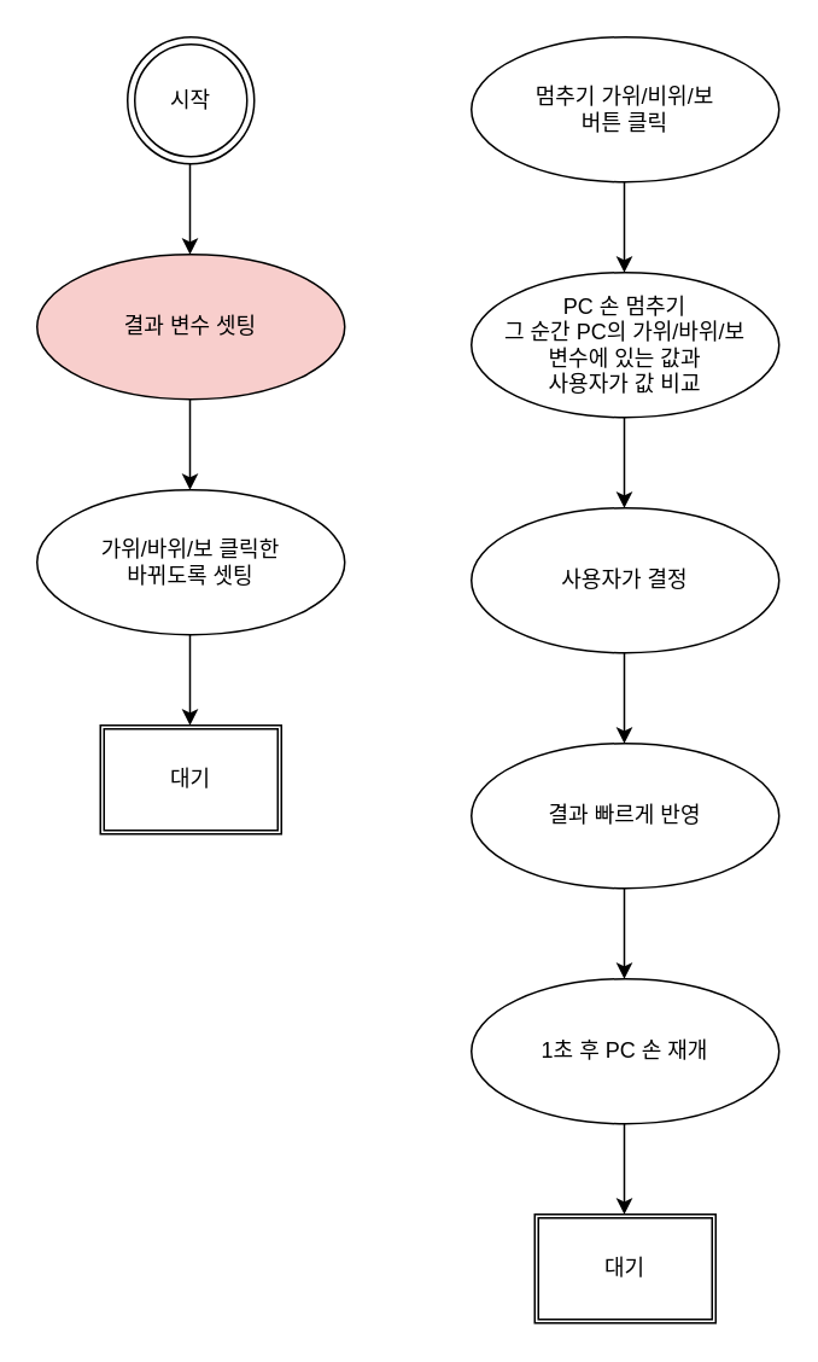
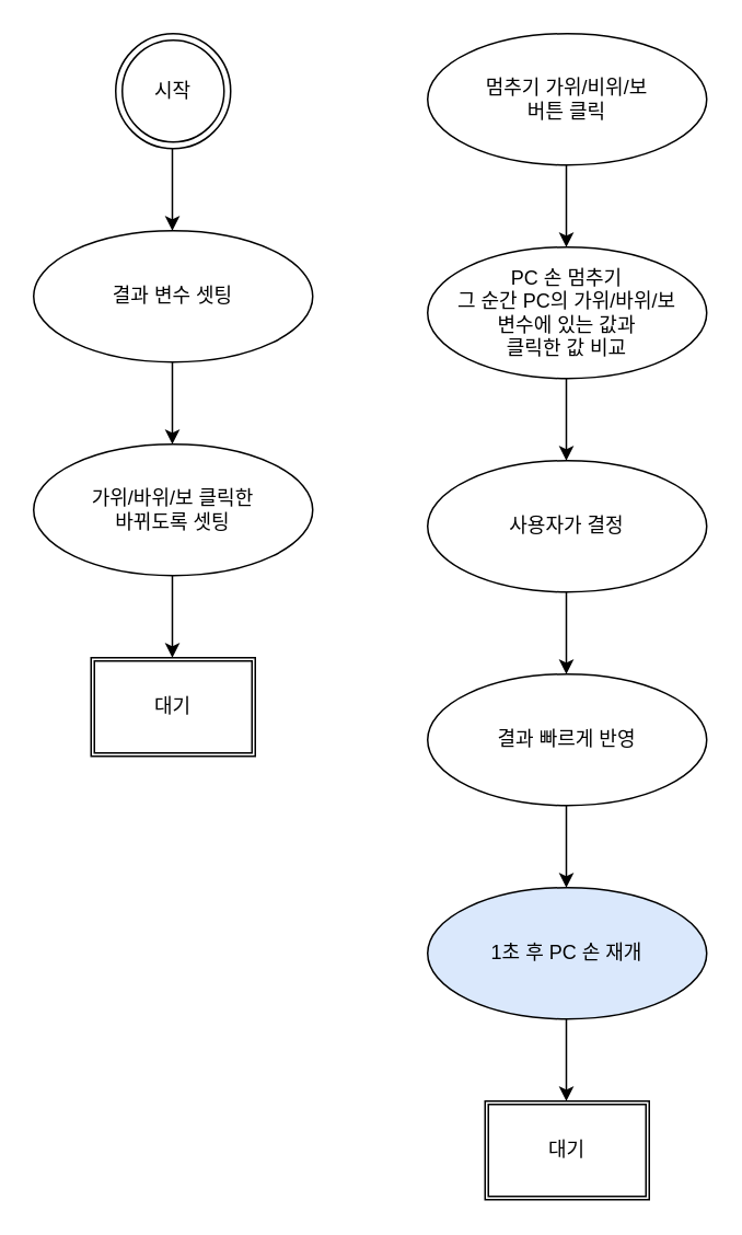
  <mxCell id="0" />
  <mxCell id="1" parent="0" />
  <mxCell id="2" value="시작" style="ellipse;shape=doubleEllipse;whiteSpace=wrap;html=1;aspect=fixed;" vertex="1" parent="1"><mxGeometry x="70" y="20" width="70" height="70" as="geometry" /></mxCell>
- <mxCell id="3" value="결과 변수 셋팅" style="ellipse;whiteSpace=wrap;html=1;fillColor=#f8cecc;" vertex="1" parent="1"><mxGeometry x="20" y="140" width="170" height="80" as="geometry" /></mxCell>
+ <mxCell id="3" value="결과 변수 셋팅" style="ellipse;whiteSpace=wrap;html=1;" vertex="1" parent="1"><mxGeometry x="20" y="140" width="170" height="80" as="geometry" /></mxCell>
  <mxCell id="4" value="" style="endArrow=classic;html=1;rounded=0;" edge="1" parent="1"><mxGeometry width="50" height="50" relative="1" as="geometry"><mxPoint x="104.5" y="90" as="sourcePoint" /><mxPoint x="104.5" y="140" as="targetPoint" /></mxGeometry></mxCell>
  <mxCell id="5" value="가위/바위/보 클릭한&lt;br&gt;바뀌도록 셋팅" style="ellipse;whiteSpace=wrap;html=1;" vertex="1" parent="1"><mxGeometry x="20" y="270" width="170" height="80" as="geometry" /></mxCell>
  <mxCell id="6" value="" style="endArrow=classic;html=1;rounded=0;" edge="1" parent="1"><mxGeometry width="50" height="50" relative="1" as="geometry"><mxPoint x="104.5" y="220" as="sourcePoint" /><mxPoint x="104.5" y="270" as="targetPoint" /></mxGeometry></mxCell>
  <mxCell id="7" value="" style="endArrow=classic;html=1;rounded=0;" edge="1" parent="1"><mxGeometry width="50" height="50" relative="1" as="geometry"><mxPoint x="104.5" y="350" as="sourcePoint" /><mxPoint x="104.5" y="400" as="targetPoint" /></mxGeometry></mxCell>
  <mxCell id="8" value="대기" style="shape=ext;double=1;rounded=0;whiteSpace=wrap;html=1;" vertex="1" parent="1"><mxGeometry x="55" y="400" width="100" height="60" as="geometry" /></mxCell>
  <mxCell id="9" value="멈추기 가위/비위/보&lt;br&gt;버튼 클릭" style="ellipse;whiteSpace=wrap;html=1;" vertex="1" parent="1"><mxGeometry x="260" y="20" width="170" height="80" as="geometry" /></mxCell>
  <mxCell id="10" value="" style="endArrow=classic;html=1;rounded=0;" edge="1" parent="1"><mxGeometry width="50" height="50" relative="1" as="geometry"><mxPoint x="344.5" y="100" as="sourcePoint" /><mxPoint x="344.5" y="150" as="targetPoint" /></mxGeometry></mxCell>
- <mxCell id="11" value="PC 손 멈추기&lt;br&gt;그 순간 PC의 가위/바위/보&lt;br&gt;변수에 있는 값과&lt;br&gt;사용자가 값 비교" style="ellipse;whiteSpace=wrap;html=1;" vertex="1" parent="1"><mxGeometry x="260" y="150" width="170" height="80" as="geometry" /></mxCell>
+ <mxCell id="11" value="PC 손 멈추기&lt;br&gt;그 순간 PC의 가위/바위/보&lt;br&gt;변수에 있는 값과&lt;br&gt;클릭한 값 비교" style="ellipse;whiteSpace=wrap;html=1;" vertex="1" parent="1"><mxGeometry x="260" y="150" width="170" height="80" as="geometry" /></mxCell>
  <mxCell id="12" value="" style="endArrow=classic;html=1;rounded=0;" edge="1" parent="1"><mxGeometry width="50" height="50" relative="1" as="geometry"><mxPoint x="344.5" y="230" as="sourcePoint" /><mxPoint x="344.5" y="280" as="targetPoint" /></mxGeometry></mxCell>
  <mxCell id="13" value="사용자가 결정" style="ellipse;whiteSpace=wrap;html=1;" vertex="1" parent="1"><mxGeometry x="260" y="280" width="170" height="80" as="geometry" /></mxCell>
  <mxCell id="14" value="" style="endArrow=classic;html=1;rounded=0;" edge="1" parent="1"><mxGeometry width="50" height="50" relative="1" as="geometry"><mxPoint x="344.5" y="360" as="sourcePoint" /><mxPoint x="344.5" y="410" as="targetPoint" /></mxGeometry></mxCell>
  <mxCell id="15" value="결과 빠르게 반영" style="ellipse;whiteSpace=wrap;html=1;" vertex="1" parent="1"><mxGeometry x="260" y="410" width="170" height="80" as="geometry" /></mxCell>
  <mxCell id="16" value="" style="endArrow=classic;html=1;rounded=0;" edge="1" parent="1"><mxGeometry width="50" height="50" relative="1" as="geometry"><mxPoint x="344.5" y="490" as="sourcePoint" /><mxPoint x="344.5" y="540" as="targetPoint" /></mxGeometry></mxCell>
- <mxCell id="17" value="1초 후 PC 손 재개" style="ellipse;whiteSpace=wrap;html=1;" vertex="1" parent="1"><mxGeometry x="260" y="540" width="170" height="80" as="geometry" /></mxCell>
+ <mxCell id="17" value="1초 후 PC 손 재개" style="ellipse;whiteSpace=wrap;html=1;fillColor=#dae8fc;" vertex="1" parent="1"><mxGeometry x="260" y="540" width="170" height="80" as="geometry" /></mxCell>
  <mxCell id="18" value="" style="endArrow=classic;html=1;rounded=0;" edge="1" parent="1"><mxGeometry width="50" height="50" relative="1" as="geometry"><mxPoint x="344.5" y="620" as="sourcePoint" /><mxPoint x="344.5" y="670" as="targetPoint" /></mxGeometry></mxCell>
  <mxCell id="19" value="대기" style="shape=ext;double=1;rounded=0;whiteSpace=wrap;html=1;" vertex="1" parent="1"><mxGeometry x="295" y="670" width="100" height="60" as="geometry" /></mxCell>
